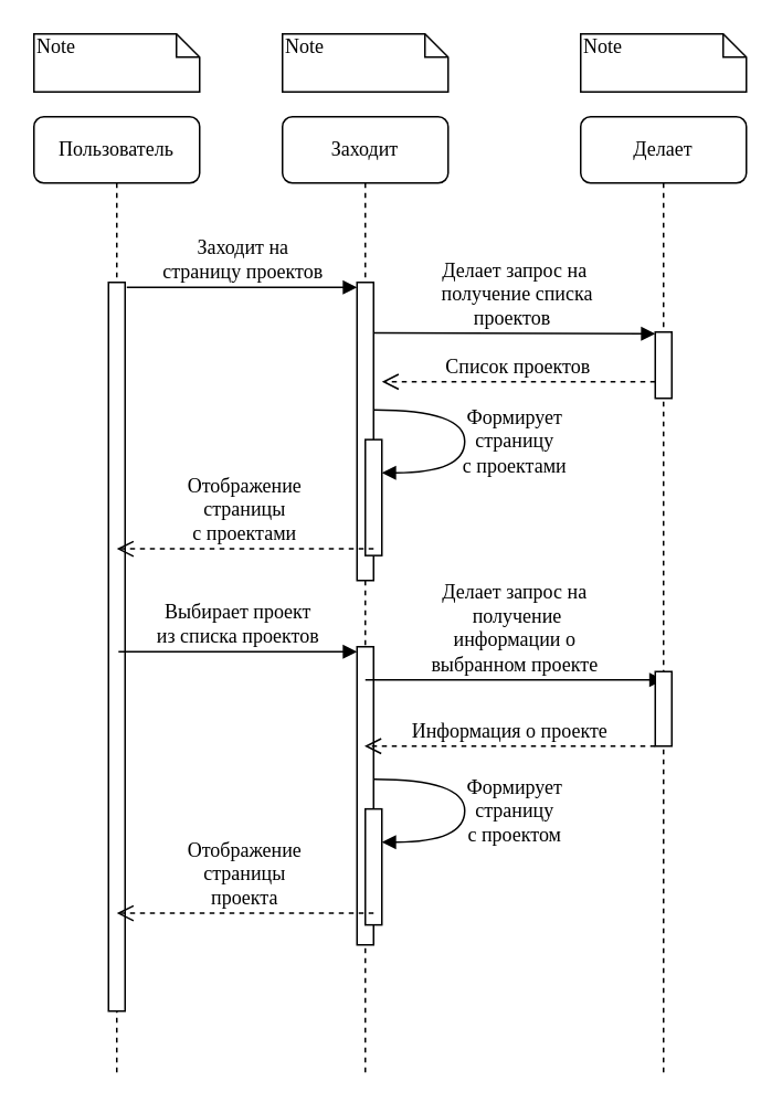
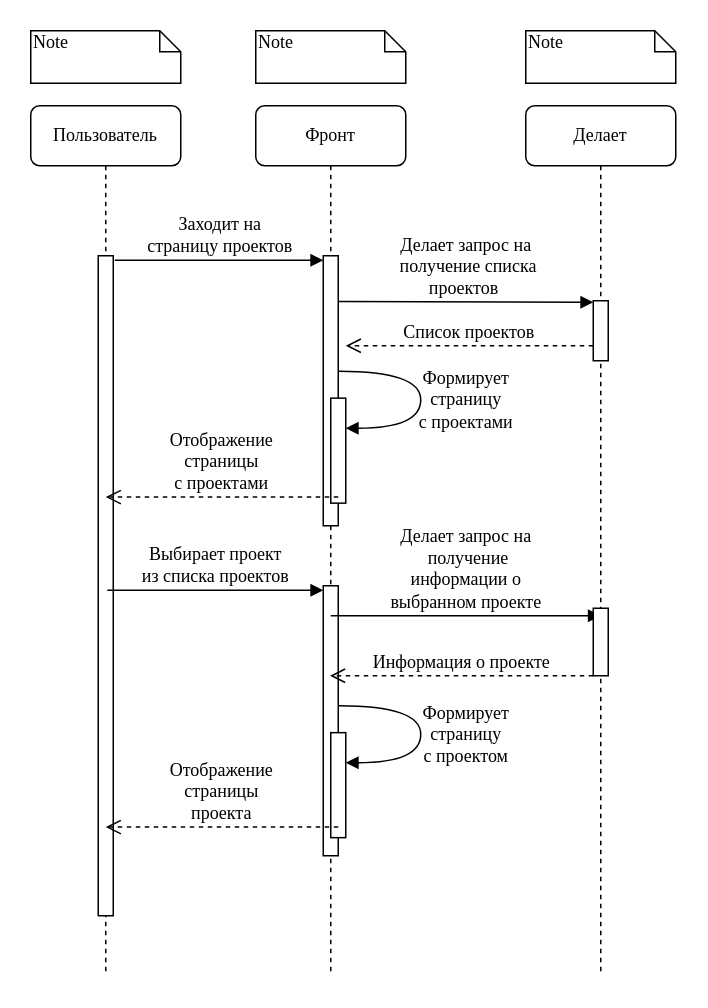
  <mxCell id="0" />
  <mxCell id="1" parent="0" />
  <mxCell id="2" value="Пользователь" style="shape=umlLifeline;perimeter=lifelinePerimeter;whiteSpace=wrap;html=1;container=1;collapsible=0;recursiveResize=0;outlineConnect=0;rounded=1;shadow=0;comic=0;labelBackgroundColor=none;strokeWidth=1;fontFamily=Verdana;fontSize=12;align=center;" vertex="1" parent="1"><mxGeometry x="20" y="70" width="100" height="580" as="geometry" /></mxCell>
  <mxCell id="3" value="" style="html=1;points=[];perimeter=orthogonalPerimeter;rounded=0;shadow=0;comic=0;labelBackgroundColor=none;strokeWidth=1;fontFamily=Verdana;fontSize=12;align=center;" vertex="1" parent="2"><mxGeometry x="45" y="100" width="10" height="440" as="geometry" /></mxCell>
  <mxCell id="4" value="Note" style="shape=note;whiteSpace=wrap;html=1;size=14;verticalAlign=top;align=left;spacingTop=-6;rounded=0;shadow=0;comic=0;labelBackgroundColor=none;strokeWidth=1;fontFamily=Verdana;fontSize=12" vertex="1" parent="1"><mxGeometry x="20" y="20" width="100" height="35" as="geometry" /></mxCell>
- <mxCell id="5" value="Заходит" style="shape=umlLifeline;perimeter=lifelinePerimeter;whiteSpace=wrap;html=1;container=1;collapsible=0;recursiveResize=0;outlineConnect=0;rounded=1;shadow=0;comic=0;labelBackgroundColor=none;strokeWidth=1;fontFamily=Verdana;fontSize=12;align=center;" vertex="1" parent="1"><mxGeometry x="170" y="70" width="100" height="580" as="geometry" /></mxCell>
+ <mxCell id="5" value="Фронт" style="shape=umlLifeline;perimeter=lifelinePerimeter;whiteSpace=wrap;html=1;container=1;collapsible=0;recursiveResize=0;outlineConnect=0;rounded=1;shadow=0;comic=0;labelBackgroundColor=none;strokeWidth=1;fontFamily=Verdana;fontSize=12;align=center;" vertex="1" parent="1"><mxGeometry x="170" y="70" width="100" height="580" as="geometry" /></mxCell>
  <mxCell id="6" value="" style="html=1;points=[];perimeter=orthogonalPerimeter;rounded=0;shadow=0;comic=0;labelBackgroundColor=none;strokeWidth=1;fontFamily=Verdana;fontSize=12;align=center;" vertex="1" parent="5"><mxGeometry x="45" y="100" width="10" height="180" as="geometry" /></mxCell>
  <mxCell id="7" value="" style="html=1;points=[];perimeter=orthogonalPerimeter;rounded=0;shadow=0;comic=0;labelBackgroundColor=none;strokeWidth=1;fontFamily=Verdana;fontSize=12;align=center;" vertex="1" parent="5"><mxGeometry x="50" y="194.94" width="10" height="70" as="geometry" /></mxCell>
  <mxCell id="8" value="Формирует &lt;br&gt;страницу &lt;br&gt;с проектами" style="html=1;verticalAlign=bottom;endArrow=block;labelBackgroundColor=none;fontFamily=Verdana;fontSize=12;elbow=vertical;edgeStyle=orthogonalEdgeStyle;curved=1;entryX=1;entryY=0.286;entryPerimeter=0;exitX=1.038;exitY=0.345;exitPerimeter=0;" edge="1" parent="5" target="7"><mxGeometry x="0.299" y="30" relative="1" as="geometry"><mxPoint x="55.38" y="177.04" as="sourcePoint" /><mxPoint x="55" y="124.94" as="targetPoint" /><Array as="points"><mxPoint x="110" y="176.94" /><mxPoint x="110" y="214.94" /></Array><mxPoint x="30" y="-25" as="offset" /></mxGeometry></mxCell>
  <mxCell id="9" value="Отображение &lt;br&gt;страницы &lt;br&gt;с проектами" style="html=1;verticalAlign=bottom;endArrow=open;dashed=1;endSize=8;labelBackgroundColor=none;fontFamily=Verdana;fontSize=12;edgeStyle=elbowEdgeStyle;elbow=vertical;" edge="1" parent="5"><mxGeometry relative="1" as="geometry"><mxPoint x="-100" y="260" as="targetPoint" /><Array as="points"><mxPoint x="-7.283e-14" y="260.89" /><mxPoint x="30.0" y="260.89" /></Array><mxPoint x="55.0" y="260.89" as="sourcePoint" /></mxGeometry></mxCell>
  <mxCell id="10" value="" style="html=1;points=[];perimeter=orthogonalPerimeter;rounded=0;shadow=0;comic=0;labelBackgroundColor=none;strokeWidth=1;fontFamily=Verdana;fontSize=12;align=center;" vertex="1" parent="5"><mxGeometry x="45" y="320" width="10" height="180" as="geometry" /></mxCell>
  <mxCell id="11" value="Выбирает проект &lt;br&gt;из списка проектов" style="html=1;verticalAlign=bottom;endArrow=block;labelBackgroundColor=none;fontFamily=Verdana;fontSize=12;edgeStyle=elbowEdgeStyle;elbow=vertical;exitX=1.103;exitY=0.007;exitDx=0;exitDy=0;exitPerimeter=0;" edge="1" parent="5" target="10"><mxGeometry relative="1" as="geometry"><mxPoint x="-98.97" y="323.08" as="sourcePoint" /><mxPoint x="25" y="300" as="targetPoint" /></mxGeometry></mxCell>
  <mxCell id="12" value="" style="html=1;points=[];perimeter=orthogonalPerimeter;rounded=0;shadow=0;comic=0;labelBackgroundColor=none;strokeWidth=1;fontFamily=Verdana;fontSize=12;align=center;" vertex="1" parent="5"><mxGeometry x="50" y="417.94" width="10" height="70" as="geometry" /></mxCell>
  <mxCell id="13" value="Формирует &lt;br&gt;страницу &lt;br&gt;с проектом" style="html=1;verticalAlign=bottom;endArrow=block;labelBackgroundColor=none;fontFamily=Verdana;fontSize=12;elbow=vertical;edgeStyle=orthogonalEdgeStyle;curved=1;entryX=1;entryY=0.286;entryPerimeter=0;exitX=1.038;exitY=0.345;exitPerimeter=0;" edge="1" parent="5" target="12"><mxGeometry x="0.299" y="30" relative="1" as="geometry"><mxPoint x="55.38" y="400.04" as="sourcePoint" /><mxPoint x="-1275" y="277.94" as="targetPoint" /><Array as="points"><mxPoint x="110" y="399.94" /><mxPoint x="110" y="437.94" /></Array><mxPoint x="30" y="-25" as="offset" /></mxGeometry></mxCell>
  <mxCell id="14" value="Отображение &lt;br&gt;страницы &lt;br&gt;проекта" style="html=1;verticalAlign=bottom;endArrow=open;dashed=1;endSize=8;labelBackgroundColor=none;fontFamily=Verdana;fontSize=12;edgeStyle=elbowEdgeStyle;elbow=vertical;" edge="1" parent="5"><mxGeometry relative="1" as="geometry"><mxPoint x="-100" y="480" as="targetPoint" /><Array as="points"><mxPoint y="480.89" /><mxPoint x="30" y="480.89" /></Array><mxPoint x="55" y="480.89" as="sourcePoint" /></mxGeometry></mxCell>
  <mxCell id="15" value="Note" style="shape=note;whiteSpace=wrap;html=1;size=14;verticalAlign=top;align=left;spacingTop=-6;rounded=0;shadow=0;comic=0;labelBackgroundColor=none;strokeWidth=1;fontFamily=Verdana;fontSize=12" vertex="1" parent="1"><mxGeometry x="170" y="20" width="100" height="35" as="geometry" /></mxCell>
  <mxCell id="16" value="Делает" style="shape=umlLifeline;perimeter=lifelinePerimeter;whiteSpace=wrap;html=1;container=1;collapsible=0;recursiveResize=0;outlineConnect=0;rounded=1;shadow=0;comic=0;labelBackgroundColor=none;strokeWidth=1;fontFamily=Verdana;fontSize=12;align=center;" vertex="1" parent="1"><mxGeometry x="350" y="70" width="100" height="580" as="geometry" /></mxCell>
  <mxCell id="17" value="" style="html=1;points=[];perimeter=orthogonalPerimeter;rounded=0;shadow=0;comic=0;labelBackgroundColor=none;strokeWidth=1;fontFamily=Verdana;fontSize=12;align=center;" vertex="1" parent="16"><mxGeometry x="45" y="130" width="10" height="40" as="geometry" /></mxCell>
  <mxCell id="18" value="Делает запрос на&lt;br&gt;&amp;nbsp;получение &lt;br&gt;информации о &lt;br&gt;выбранном проекте" style="html=1;verticalAlign=bottom;endArrow=block;labelBackgroundColor=none;fontFamily=Verdana;fontSize=12;edgeStyle=elbowEdgeStyle;elbow=vertical;" edge="1" parent="16"><mxGeometry relative="1" as="geometry"><mxPoint x="-130" y="340" as="sourcePoint" /><mxPoint x="50" y="340.45" as="targetPoint" /></mxGeometry></mxCell>
  <mxCell id="19" value="" style="html=1;points=[];perimeter=orthogonalPerimeter;rounded=0;shadow=0;comic=0;labelBackgroundColor=none;strokeWidth=1;fontFamily=Verdana;fontSize=12;align=center;" vertex="1" parent="16"><mxGeometry x="45" y="335" width="10" height="45" as="geometry" /></mxCell>
  <mxCell id="20" value="Note" style="shape=note;whiteSpace=wrap;html=1;size=14;verticalAlign=top;align=left;spacingTop=-6;rounded=0;shadow=0;comic=0;labelBackgroundColor=none;strokeWidth=1;fontFamily=Verdana;fontSize=12" vertex="1" parent="1"><mxGeometry x="350" y="20" width="100" height="35" as="geometry" /></mxCell>
  <mxCell id="21" value="Заходит на &lt;br&gt;страницу проектов" style="html=1;verticalAlign=bottom;endArrow=block;labelBackgroundColor=none;fontFamily=Verdana;fontSize=12;edgeStyle=elbowEdgeStyle;elbow=vertical;exitX=1.103;exitY=0.007;exitDx=0;exitDy=0;exitPerimeter=0;" edge="1" parent="1" source="3" target="6"><mxGeometry relative="1" as="geometry"><mxPoint x="70" y="150.286" as="sourcePoint" /><mxPoint x="200" y="150" as="targetPoint" /></mxGeometry></mxCell>
  <mxCell id="22" value="Делает запрос на&lt;br&gt;&amp;nbsp;получение списка&lt;br&gt;проектов&amp;nbsp;" style="html=1;verticalAlign=bottom;endArrow=block;labelBackgroundColor=none;fontFamily=Verdana;fontSize=12;edgeStyle=elbowEdgeStyle;elbow=vertical;exitX=1.103;exitY=0.007;exitDx=0;exitDy=0;exitPerimeter=0;" edge="1" parent="1"><mxGeometry relative="1" as="geometry"><mxPoint x="225" y="200.55" as="sourcePoint" /><mxPoint x="395" y="201" as="targetPoint" /></mxGeometry></mxCell>
  <mxCell id="23" value="Список проектов" style="html=1;verticalAlign=bottom;endArrow=open;dashed=1;endSize=8;labelBackgroundColor=none;fontFamily=Verdana;fontSize=12;edgeStyle=elbowEdgeStyle;elbow=vertical;" edge="1" parent="1" source="17"><mxGeometry relative="1" as="geometry"><mxPoint x="230" y="230" as="targetPoint" /><Array as="points"><mxPoint x="340" y="230" /><mxPoint x="370" y="230" /></Array></mxGeometry></mxCell>
  <mxCell id="24" value="Информация о проекте" style="html=1;verticalAlign=bottom;endArrow=open;dashed=1;endSize=8;labelBackgroundColor=none;fontFamily=Verdana;fontSize=12;edgeStyle=elbowEdgeStyle;elbow=vertical;" edge="1" parent="1" source="19" target="5"><mxGeometry relative="1" as="geometry"><mxPoint x="280" y="440" as="targetPoint" /><Array as="points"><mxPoint x="360" y="450" /><mxPoint x="370" y="440" /><mxPoint x="350" y="240" /><mxPoint x="380" y="240" /></Array></mxGeometry></mxCell>
